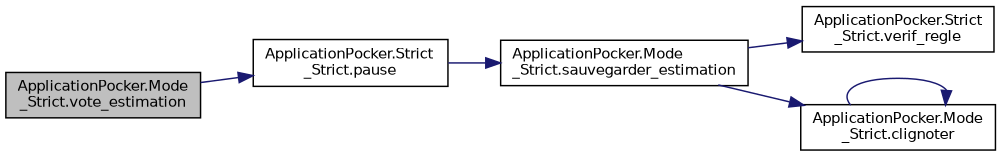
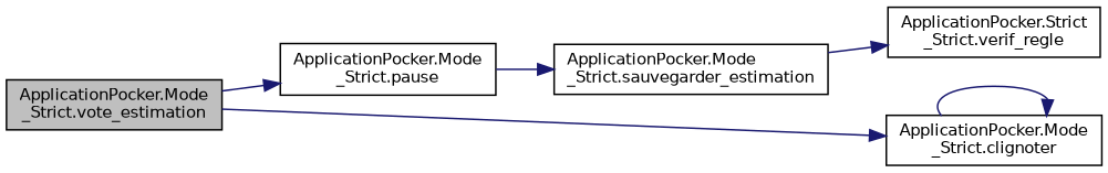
  digraph {
    rankdir=LR
    node [color=black fillcolor=white fontname=Helvetica fontsize=10 shape=record style=filled]
    edge [color=midnightblue fontname=Helvetica fontsize=10 labelfontname=Helvetica labelfontsize=10 style=solid]
    n1 [fillcolor=grey75 fontcolor=black height=0.2 label="ApplicationPocker.Mode\l_Strict.vote_estimation" width=0.4]
-   n2 [height=0.2 label="ApplicationPocker.Strict\l_Strict.pause" width=0.4]
+   n2 [height=0.2 label="ApplicationPocker.Mode\l_Strict.pause" width=0.4]
    n3 [height=0.2 label="ApplicationPocker.Mode\l_Strict.sauvegarder_estimation" width=0.4]
    n4 [height=0.2 label="ApplicationPocker.Strict\l_Strict.verif_regle" width=0.4]
    n5 [height=0.2 label="ApplicationPocker.Mode\l_Strict.clignoter" width=0.4]
    n1 -> n2
    n2 -> n3
    n3 -> n4
-   n3 -> n5
+   n1 -> n5
    n5 -> n5
  }
